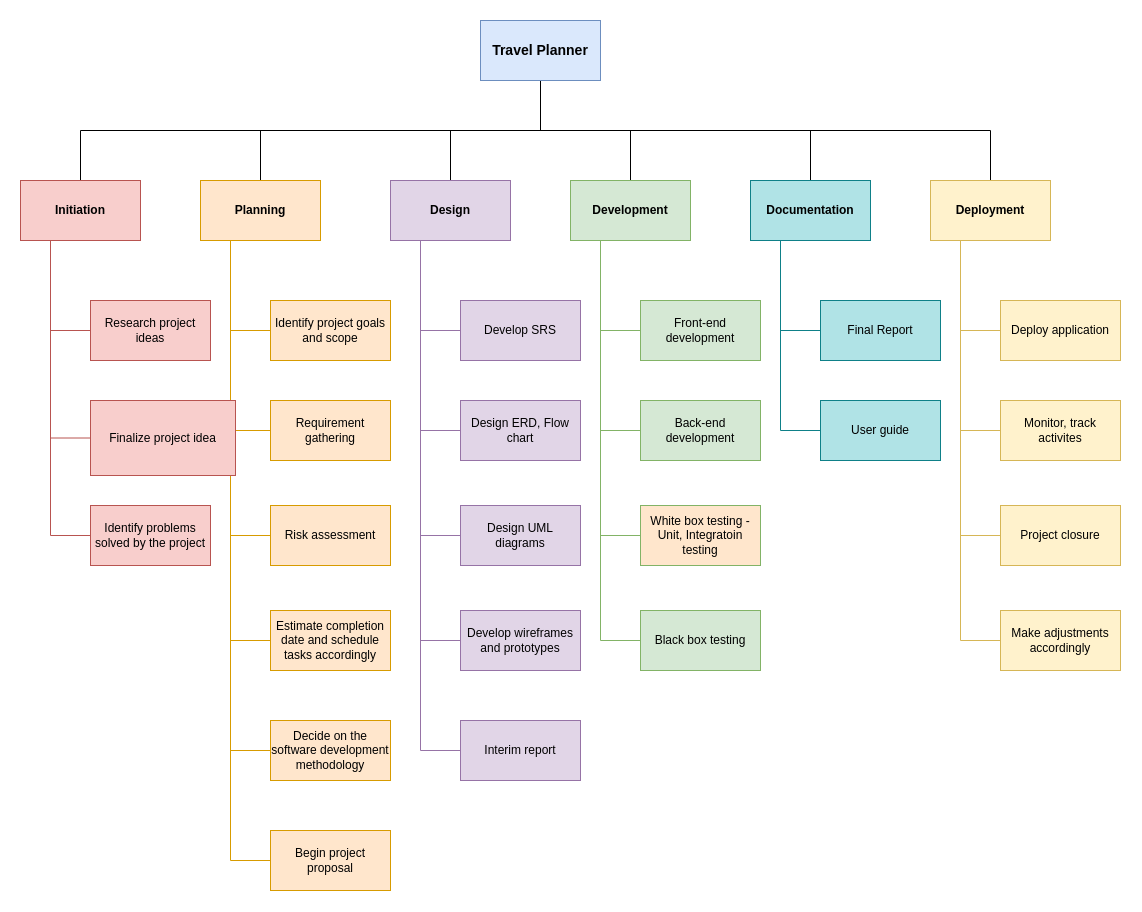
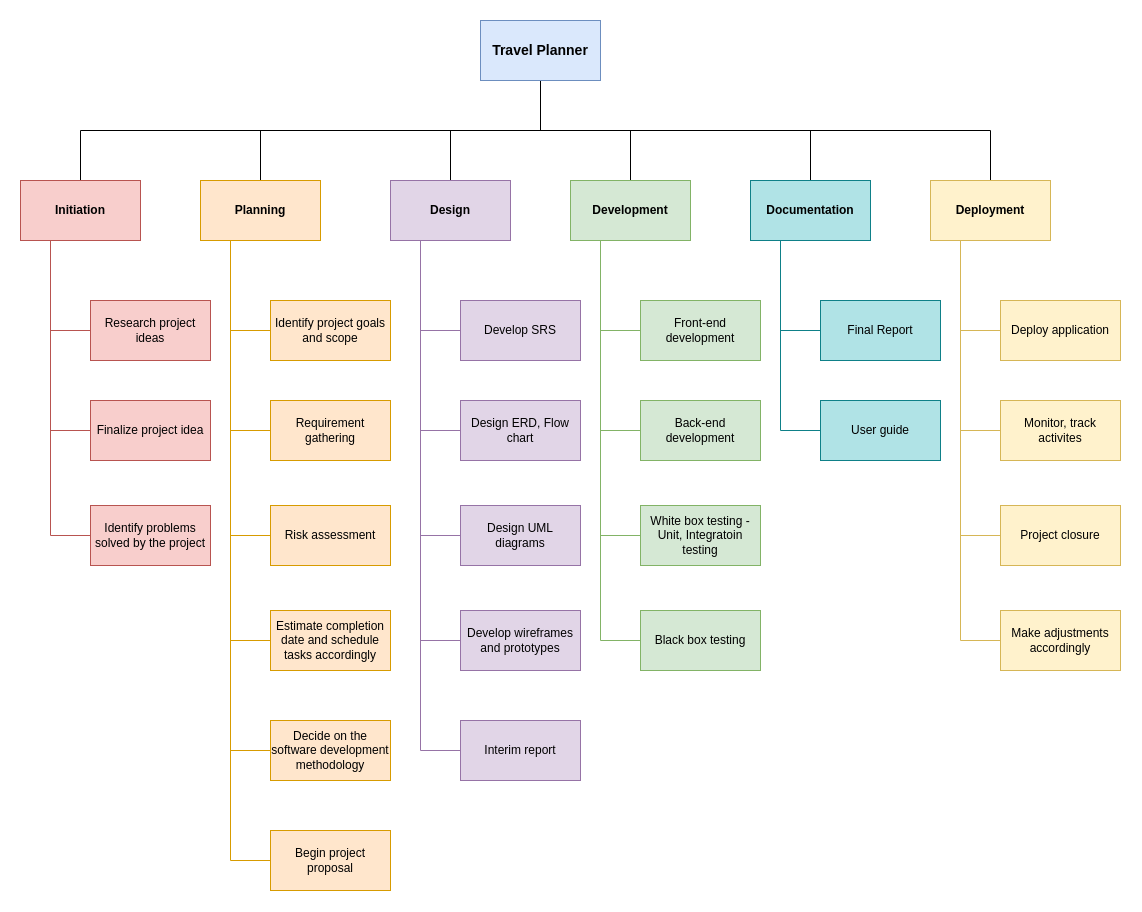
  <mxCell id="0" />
  <mxCell id="1" parent="0" />
  <mxCell id="2" style="edgeStyle=orthogonalEdgeStyle;rounded=0;orthogonalLoop=1;jettySize=auto;html=1;exitX=0.5;exitY=1;exitDx=0;exitDy=0;entryX=0.5;entryY=0;entryDx=0;entryDy=0;endArrow=none;endFill=0;" edge="1" parent="1" source="8" target="30"><mxGeometry relative="1" as="geometry" /></mxCell>
  <mxCell id="3" style="edgeStyle=orthogonalEdgeStyle;rounded=0;orthogonalLoop=1;jettySize=auto;html=1;exitX=0.5;exitY=1;exitDx=0;exitDy=0;entryX=0.5;entryY=0;entryDx=0;entryDy=0;endArrow=none;endFill=0;" edge="1" parent="1" source="8" target="38"><mxGeometry relative="1" as="geometry" /></mxCell>
  <mxCell id="4" style="edgeStyle=orthogonalEdgeStyle;rounded=0;orthogonalLoop=1;jettySize=auto;html=1;exitX=0.5;exitY=1;exitDx=0;exitDy=0;entryX=0.5;entryY=0;entryDx=0;entryDy=0;endArrow=none;endFill=0;" edge="1" parent="1" source="8" target="44"><mxGeometry relative="1" as="geometry" /></mxCell>
  <mxCell id="5" style="edgeStyle=orthogonalEdgeStyle;rounded=0;orthogonalLoop=1;jettySize=auto;html=1;exitX=0.5;exitY=1;exitDx=0;exitDy=0;endArrow=none;endFill=0;" edge="1" parent="1" source="8" target="21"><mxGeometry relative="1" as="geometry" /></mxCell>
  <mxCell id="6" style="edgeStyle=orthogonalEdgeStyle;rounded=0;orthogonalLoop=1;jettySize=auto;html=1;exitX=0.5;exitY=1;exitDx=0;exitDy=0;entryX=0.5;entryY=0;entryDx=0;entryDy=0;endArrow=none;endFill=0;" edge="1" parent="1" source="8" target="12"><mxGeometry relative="1" as="geometry" /></mxCell>
  <mxCell id="7" style="edgeStyle=orthogonalEdgeStyle;rounded=0;orthogonalLoop=1;jettySize=auto;html=1;exitX=0.5;exitY=1;exitDx=0;exitDy=0;entryX=0.5;entryY=0;entryDx=0;entryDy=0;endArrow=none;endFill=0;" edge="1" parent="1" source="8" target="51"><mxGeometry relative="1" as="geometry" /></mxCell>
  <mxCell id="8" value="&lt;font style=&quot;font-size: 14px;&quot;&gt;&lt;b&gt;Travel Planner&lt;/b&gt;&lt;/font&gt;" style="rounded=0;whiteSpace=wrap;html=1;fillColor=#dae8fc;strokeColor=#6c8ebf;" parent="1" vertex="1"><mxGeometry x="480" y="20" width="120" height="60" as="geometry" /></mxCell>
  <mxCell id="9" style="edgeStyle=orthogonalEdgeStyle;rounded=0;orthogonalLoop=1;jettySize=auto;html=1;exitX=0.25;exitY=1;exitDx=0;exitDy=0;entryX=0;entryY=0.5;entryDx=0;entryDy=0;endArrow=none;endFill=0;fillColor=#f8cecc;strokeColor=#b85450;" edge="1" parent="1" source="12" target="13"><mxGeometry relative="1" as="geometry" /></mxCell>
  <mxCell id="10" style="edgeStyle=orthogonalEdgeStyle;rounded=0;orthogonalLoop=1;jettySize=auto;html=1;exitX=0.25;exitY=1;exitDx=0;exitDy=0;entryX=0;entryY=0.5;entryDx=0;entryDy=0;endArrow=none;endFill=0;fillColor=#f8cecc;strokeColor=#b85450;" edge="1" parent="1" source="12" target="60"><mxGeometry relative="1" as="geometry" /></mxCell>
  <mxCell id="11" style="edgeStyle=orthogonalEdgeStyle;rounded=0;orthogonalLoop=1;jettySize=auto;html=1;exitX=0.25;exitY=1;exitDx=0;exitDy=0;entryX=0;entryY=0.5;entryDx=0;entryDy=0;endArrow=none;endFill=0;fillColor=#f8cecc;strokeColor=#b85450;" edge="1" parent="1" source="12" target="14"><mxGeometry relative="1" as="geometry" /></mxCell>
  <mxCell id="12" value="Initiation" style="whiteSpace=wrap;html=1;fillColor=#f8cecc;strokeColor=#b85450;fontStyle=1" vertex="1" parent="1"><mxGeometry x="20" y="180" width="120" height="60" as="geometry" /></mxCell>
  <mxCell id="13" value="Research project ideas" style="whiteSpace=wrap;html=1;fillColor=#f8cecc;strokeColor=#b85450;" vertex="1" parent="1"><mxGeometry x="90" y="300" width="120" height="60" as="geometry" /></mxCell>
  <mxCell id="14" value="Identify problems solved by the project" style="whiteSpace=wrap;html=1;fillColor=#f8cecc;strokeColor=#b85450;" vertex="1" parent="1"><mxGeometry x="90" y="505" width="120" height="60" as="geometry" /></mxCell>
  <mxCell id="15" style="edgeStyle=orthogonalEdgeStyle;rounded=0;orthogonalLoop=1;jettySize=auto;html=1;exitX=0.25;exitY=1;exitDx=0;exitDy=0;entryX=0;entryY=0.5;entryDx=0;entryDy=0;endArrow=none;endFill=0;fillColor=#ffe6cc;strokeColor=#d79b00;" edge="1" source="21" target="22" parent="1"><mxGeometry relative="1" as="geometry" /></mxCell>
  <mxCell id="16" style="edgeStyle=orthogonalEdgeStyle;rounded=0;orthogonalLoop=1;jettySize=auto;html=1;exitX=0.25;exitY=1;exitDx=0;exitDy=0;entryX=0;entryY=0.5;entryDx=0;entryDy=0;endArrow=none;endFill=0;fillColor=#ffe6cc;strokeColor=#d79b00;" edge="1" source="21" target="23" parent="1"><mxGeometry relative="1" as="geometry" /></mxCell>
  <mxCell id="17" style="edgeStyle=orthogonalEdgeStyle;rounded=0;orthogonalLoop=1;jettySize=auto;html=1;exitX=0.25;exitY=1;exitDx=0;exitDy=0;entryX=0;entryY=0.5;entryDx=0;entryDy=0;endArrow=none;endFill=0;fillColor=#ffe6cc;strokeColor=#d79b00;" edge="1" source="21" target="24" parent="1"><mxGeometry relative="1" as="geometry" /></mxCell>
  <mxCell id="18" style="edgeStyle=orthogonalEdgeStyle;rounded=0;orthogonalLoop=1;jettySize=auto;html=1;exitX=0.25;exitY=1;exitDx=0;exitDy=0;entryX=0;entryY=0.5;entryDx=0;entryDy=0;endArrow=none;endFill=0;fillColor=#ffe6cc;strokeColor=#d79b00;" edge="1" parent="1" source="21" target="55"><mxGeometry relative="1" as="geometry" /></mxCell>
  <mxCell id="19" style="edgeStyle=orthogonalEdgeStyle;rounded=0;orthogonalLoop=1;jettySize=auto;html=1;exitX=0.25;exitY=1;exitDx=0;exitDy=0;entryX=0;entryY=0.5;entryDx=0;entryDy=0;endArrow=none;endFill=0;fillColor=#ffe6cc;strokeColor=#d79b00;" edge="1" parent="1" source="21" target="56"><mxGeometry relative="1" as="geometry" /></mxCell>
  <mxCell id="20" style="edgeStyle=orthogonalEdgeStyle;rounded=0;orthogonalLoop=1;jettySize=auto;html=1;exitX=0.25;exitY=1;exitDx=0;exitDy=0;entryX=0;entryY=0.5;entryDx=0;entryDy=0;endArrow=none;endFill=0;fillColor=#ffe6cc;strokeColor=#d79b00;" edge="1" parent="1" source="21" target="58"><mxGeometry relative="1" as="geometry" /></mxCell>
  <mxCell id="21" value="Planning" style="whiteSpace=wrap;html=1;fillColor=#ffe6cc;strokeColor=#d79b00;fontStyle=1" vertex="1" parent="1"><mxGeometry x="200" y="180" width="120" height="60" as="geometry" /></mxCell>
  <mxCell id="22" value="Identify project goals and scope" style="whiteSpace=wrap;html=1;fillColor=#ffe6cc;strokeColor=#d79b00;" vertex="1" parent="1"><mxGeometry x="270" y="300" width="120" height="60" as="geometry" /></mxCell>
  <mxCell id="23" value="Requirement gathering" style="whiteSpace=wrap;html=1;fillColor=#ffe6cc;strokeColor=#d79b00;" vertex="1" parent="1"><mxGeometry x="270" y="400" width="120" height="60" as="geometry" /></mxCell>
  <mxCell id="24" value="Risk assessment" style="whiteSpace=wrap;html=1;fillColor=#ffe6cc;strokeColor=#d79b00;" vertex="1" parent="1"><mxGeometry x="270" y="505" width="120" height="60" as="geometry" /></mxCell>
  <mxCell id="25" style="edgeStyle=orthogonalEdgeStyle;rounded=0;orthogonalLoop=1;jettySize=auto;html=1;exitX=0.25;exitY=1;exitDx=0;exitDy=0;entryX=0;entryY=0.5;entryDx=0;entryDy=0;endArrow=none;endFill=0;fillColor=#e1d5e7;strokeColor=#9673a6;" edge="1" parent="1" source="30" target="31"><mxGeometry relative="1" as="geometry" /></mxCell>
  <mxCell id="26" style="edgeStyle=orthogonalEdgeStyle;rounded=0;orthogonalLoop=1;jettySize=auto;html=1;exitX=0.25;exitY=1;exitDx=0;exitDy=0;entryX=0;entryY=0.5;entryDx=0;entryDy=0;endArrow=none;endFill=0;fillColor=#e1d5e7;strokeColor=#9673a6;" edge="1" parent="1" source="30" target="32"><mxGeometry relative="1" as="geometry" /></mxCell>
  <mxCell id="27" style="edgeStyle=orthogonalEdgeStyle;rounded=0;orthogonalLoop=1;jettySize=auto;html=1;exitX=0.25;exitY=1;exitDx=0;exitDy=0;entryX=0;entryY=0.5;entryDx=0;entryDy=0;endArrow=none;endFill=0;fillColor=#e1d5e7;strokeColor=#9673a6;" edge="1" parent="1" source="30" target="33"><mxGeometry relative="1" as="geometry" /></mxCell>
  <mxCell id="28" style="edgeStyle=orthogonalEdgeStyle;rounded=0;orthogonalLoop=1;jettySize=auto;html=1;exitX=0.25;exitY=1;exitDx=0;exitDy=0;entryX=0;entryY=0.5;entryDx=0;entryDy=0;endArrow=none;endFill=0;fillColor=#e1d5e7;strokeColor=#9673a6;" edge="1" parent="1" source="30" target="61"><mxGeometry relative="1" as="geometry" /></mxCell>
  <mxCell id="29" style="edgeStyle=orthogonalEdgeStyle;rounded=0;orthogonalLoop=1;jettySize=auto;html=1;exitX=0.25;exitY=1;exitDx=0;exitDy=0;entryX=0;entryY=0.5;entryDx=0;entryDy=0;endArrow=none;endFill=0;fillColor=#e1d5e7;strokeColor=#9673a6;" edge="1" parent="1" source="30" target="62"><mxGeometry relative="1" as="geometry" /></mxCell>
  <mxCell id="30" value="Design" style="whiteSpace=wrap;html=1;fillColor=#e1d5e7;strokeColor=#9673a6;fontStyle=1" vertex="1" parent="1"><mxGeometry x="390" y="180" width="120" height="60" as="geometry" /></mxCell>
  <mxCell id="31" value="Develop SRS" style="whiteSpace=wrap;html=1;fillColor=#e1d5e7;strokeColor=#9673a6;" vertex="1" parent="1"><mxGeometry x="460" y="300" width="120" height="60" as="geometry" /></mxCell>
  <mxCell id="32" value="Design ERD, Flow chart" style="whiteSpace=wrap;html=1;fillColor=#e1d5e7;strokeColor=#9673a6;" vertex="1" parent="1"><mxGeometry x="460" y="400" width="120" height="60" as="geometry" /></mxCell>
  <mxCell id="33" value="Design UML diagrams" style="whiteSpace=wrap;html=1;fillColor=#e1d5e7;strokeColor=#9673a6;" vertex="1" parent="1"><mxGeometry x="460" y="505" width="120" height="60" as="geometry" /></mxCell>
  <mxCell id="34" style="edgeStyle=orthogonalEdgeStyle;rounded=0;orthogonalLoop=1;jettySize=auto;html=1;exitX=0.25;exitY=1;exitDx=0;exitDy=0;entryX=0;entryY=0.5;entryDx=0;entryDy=0;endArrow=none;endFill=0;fillColor=#d5e8d4;strokeColor=#82b366;" edge="1" parent="1" source="38" target="39"><mxGeometry relative="1" as="geometry" /></mxCell>
  <mxCell id="35" style="edgeStyle=orthogonalEdgeStyle;rounded=0;orthogonalLoop=1;jettySize=auto;html=1;exitX=0.25;exitY=1;exitDx=0;exitDy=0;entryX=0;entryY=0.5;entryDx=0;entryDy=0;endArrow=none;endFill=0;fillColor=#d5e8d4;strokeColor=#82b366;" edge="1" parent="1" source="38" target="40"><mxGeometry relative="1" as="geometry" /></mxCell>
  <mxCell id="36" style="edgeStyle=orthogonalEdgeStyle;rounded=0;orthogonalLoop=1;jettySize=auto;html=1;exitX=0.25;exitY=1;exitDx=0;exitDy=0;entryX=0;entryY=0.5;entryDx=0;entryDy=0;endArrow=none;endFill=0;fillColor=#d5e8d4;strokeColor=#82b366;" edge="1" parent="1" source="38" target="41"><mxGeometry relative="1" as="geometry" /></mxCell>
  <mxCell id="37" style="edgeStyle=orthogonalEdgeStyle;rounded=0;orthogonalLoop=1;jettySize=auto;html=1;exitX=0.25;exitY=1;exitDx=0;exitDy=0;entryX=0;entryY=0.5;entryDx=0;entryDy=0;endArrow=none;endFill=0;fillColor=#d5e8d4;strokeColor=#82b366;" edge="1" parent="1" source="38" target="57"><mxGeometry relative="1" as="geometry" /></mxCell>
  <mxCell id="38" value="Development" style="whiteSpace=wrap;html=1;fillColor=#d5e8d4;strokeColor=#82b366;fontStyle=1" vertex="1" parent="1"><mxGeometry x="570" y="180" width="120" height="60" as="geometry" /></mxCell>
  <mxCell id="39" value="Front-end&lt;br&gt;development" style="whiteSpace=wrap;html=1;fillColor=#d5e8d4;strokeColor=#82b366;" vertex="1" parent="1"><mxGeometry x="640" y="300" width="120" height="60" as="geometry" /></mxCell>
  <mxCell id="40" value="Back-end&lt;br style=&quot;border-color: var(--border-color);&quot;&gt;development" style="whiteSpace=wrap;html=1;fillColor=#d5e8d4;strokeColor=#82b366;" vertex="1" parent="1"><mxGeometry x="640" y="400" width="120" height="60" as="geometry" /></mxCell>
- <mxCell id="41" value="White box testing - Unit, Integratoin testing" style="whiteSpace=wrap;html=1;fillColor=#ffe6cc;strokeColor=#82b366;" vertex="1" parent="1"><mxGeometry x="640" y="505" width="120" height="60" as="geometry" /></mxCell>
+ <mxCell id="41" value="White box testing - Unit, Integratoin testing" style="whiteSpace=wrap;html=1;fillColor=#d5e8d4;strokeColor=#82b366;" vertex="1" parent="1"><mxGeometry x="640" y="505" width="120" height="60" as="geometry" /></mxCell>
  <mxCell id="42" style="edgeStyle=orthogonalEdgeStyle;rounded=0;orthogonalLoop=1;jettySize=auto;html=1;exitX=0.25;exitY=1;exitDx=0;exitDy=0;entryX=0;entryY=0.5;entryDx=0;entryDy=0;endArrow=none;endFill=0;fillColor=#b0e3e6;strokeColor=#0e8088;" edge="1" parent="1" source="44" target="45"><mxGeometry relative="1" as="geometry" /></mxCell>
  <mxCell id="43" style="edgeStyle=orthogonalEdgeStyle;rounded=0;orthogonalLoop=1;jettySize=auto;html=1;exitX=0.25;exitY=1;exitDx=0;exitDy=0;entryX=0;entryY=0.5;entryDx=0;entryDy=0;endArrow=none;endFill=0;fillColor=#b0e3e6;strokeColor=#0e8088;" edge="1" parent="1" source="44" target="46"><mxGeometry relative="1" as="geometry" /></mxCell>
  <mxCell id="44" value="Documentation" style="whiteSpace=wrap;html=1;fillColor=#b0e3e6;strokeColor=#0e8088;fontStyle=1" vertex="1" parent="1"><mxGeometry x="750" y="180" width="120" height="60" as="geometry" /></mxCell>
  <mxCell id="45" value="Final Report" style="whiteSpace=wrap;html=1;fillColor=#b0e3e6;strokeColor=#0e8088;" vertex="1" parent="1"><mxGeometry x="820" y="300" width="120" height="60" as="geometry" /></mxCell>
  <mxCell id="46" value="User guide" style="whiteSpace=wrap;html=1;fillColor=#b0e3e6;strokeColor=#0e8088;" vertex="1" parent="1"><mxGeometry x="820" y="400" width="120" height="60" as="geometry" /></mxCell>
  <mxCell id="47" style="edgeStyle=orthogonalEdgeStyle;rounded=0;orthogonalLoop=1;jettySize=auto;html=1;exitX=0.25;exitY=1;exitDx=0;exitDy=0;entryX=0;entryY=0.5;entryDx=0;entryDy=0;endArrow=none;endFill=0;fillColor=#fff2cc;strokeColor=#d6b656;" edge="1" source="51" target="52" parent="1"><mxGeometry relative="1" as="geometry" /></mxCell>
  <mxCell id="48" style="edgeStyle=orthogonalEdgeStyle;rounded=0;orthogonalLoop=1;jettySize=auto;html=1;exitX=0.25;exitY=1;exitDx=0;exitDy=0;entryX=0;entryY=0.5;entryDx=0;entryDy=0;endArrow=none;endFill=0;fillColor=#fff2cc;strokeColor=#d6b656;" edge="1" source="51" target="53" parent="1"><mxGeometry relative="1" as="geometry" /></mxCell>
  <mxCell id="49" style="edgeStyle=orthogonalEdgeStyle;rounded=0;orthogonalLoop=1;jettySize=auto;html=1;exitX=0.25;exitY=1;exitDx=0;exitDy=0;entryX=0;entryY=0.5;entryDx=0;entryDy=0;endArrow=none;endFill=0;fillColor=#fff2cc;strokeColor=#d6b656;" edge="1" source="51" target="54" parent="1"><mxGeometry relative="1" as="geometry" /></mxCell>
  <mxCell id="50" style="edgeStyle=orthogonalEdgeStyle;rounded=0;orthogonalLoop=1;jettySize=auto;html=1;exitX=0.25;exitY=1;exitDx=0;exitDy=0;entryX=0;entryY=0.5;entryDx=0;entryDy=0;endArrow=none;endFill=0;fillColor=#fff2cc;strokeColor=#d6b656;" edge="1" parent="1" source="51" target="59"><mxGeometry relative="1" as="geometry" /></mxCell>
  <mxCell id="51" value="Deployment" style="whiteSpace=wrap;html=1;fillColor=#fff2cc;strokeColor=#d6b656;fontStyle=1" vertex="1" parent="1"><mxGeometry x="930" y="180" width="120" height="60" as="geometry" /></mxCell>
  <mxCell id="52" value="Deploy application" style="whiteSpace=wrap;html=1;fillColor=#fff2cc;strokeColor=#d6b656;" vertex="1" parent="1"><mxGeometry x="1000" y="300" width="120" height="60" as="geometry" /></mxCell>
  <mxCell id="53" value="Monitor, track activites" style="whiteSpace=wrap;html=1;fillColor=#fff2cc;strokeColor=#d6b656;" vertex="1" parent="1"><mxGeometry x="1000" y="400" width="120" height="60" as="geometry" /></mxCell>
  <mxCell id="54" value="Project closure" style="whiteSpace=wrap;html=1;fillColor=#fff2cc;strokeColor=#d6b656;" vertex="1" parent="1"><mxGeometry x="1000" y="505" width="120" height="60" as="geometry" /></mxCell>
  <mxCell id="55" value="Estimate completion date and schedule tasks accordingly" style="whiteSpace=wrap;html=1;fillColor=#ffe6cc;strokeColor=#d79b00;" vertex="1" parent="1"><mxGeometry x="270" y="610" width="120" height="60" as="geometry" /></mxCell>
  <mxCell id="56" value="Decide on the software development methodology" style="whiteSpace=wrap;html=1;fillColor=#ffe6cc;strokeColor=#d79b00;" vertex="1" parent="1"><mxGeometry x="270" y="720" width="120" height="60" as="geometry" /></mxCell>
  <mxCell id="57" value="Black box testing" style="whiteSpace=wrap;html=1;fillColor=#d5e8d4;strokeColor=#82b366;" vertex="1" parent="1"><mxGeometry x="640" y="610" width="120" height="60" as="geometry" /></mxCell>
  <mxCell id="58" value="Begin project proposal" style="whiteSpace=wrap;html=1;fillColor=#ffe6cc;strokeColor=#d79b00;" vertex="1" parent="1"><mxGeometry x="270" y="830" width="120" height="60" as="geometry" /></mxCell>
  <mxCell id="59" value="Make adjustments accordingly" style="whiteSpace=wrap;html=1;fillColor=#fff2cc;strokeColor=#d6b656;" vertex="1" parent="1"><mxGeometry x="1000" y="610" width="120" height="60" as="geometry" /></mxCell>
- <mxCell id="60" value="Finalize project idea" style="whiteSpace=wrap;html=1;fillColor=#f8cecc;strokeColor=#b85450;" vertex="1" parent="1"><mxGeometry x="90" y="400" width="145" height="75" as="geometry" /></mxCell>
+ <mxCell id="60" value="Finalize project idea" style="whiteSpace=wrap;html=1;fillColor=#f8cecc;strokeColor=#b85450;" vertex="1" parent="1"><mxGeometry x="90" y="400" width="120" height="60" as="geometry" /></mxCell>
  <mxCell id="61" value="Develop wireframes and prototypes" style="whiteSpace=wrap;html=1;fillColor=#e1d5e7;strokeColor=#9673a6;" vertex="1" parent="1"><mxGeometry x="460" y="610" width="120" height="60" as="geometry" /></mxCell>
  <mxCell id="62" value="Interim report" style="whiteSpace=wrap;html=1;fillColor=#e1d5e7;strokeColor=#9673a6;" vertex="1" parent="1"><mxGeometry x="460" y="720" width="120" height="60" as="geometry" /></mxCell>
